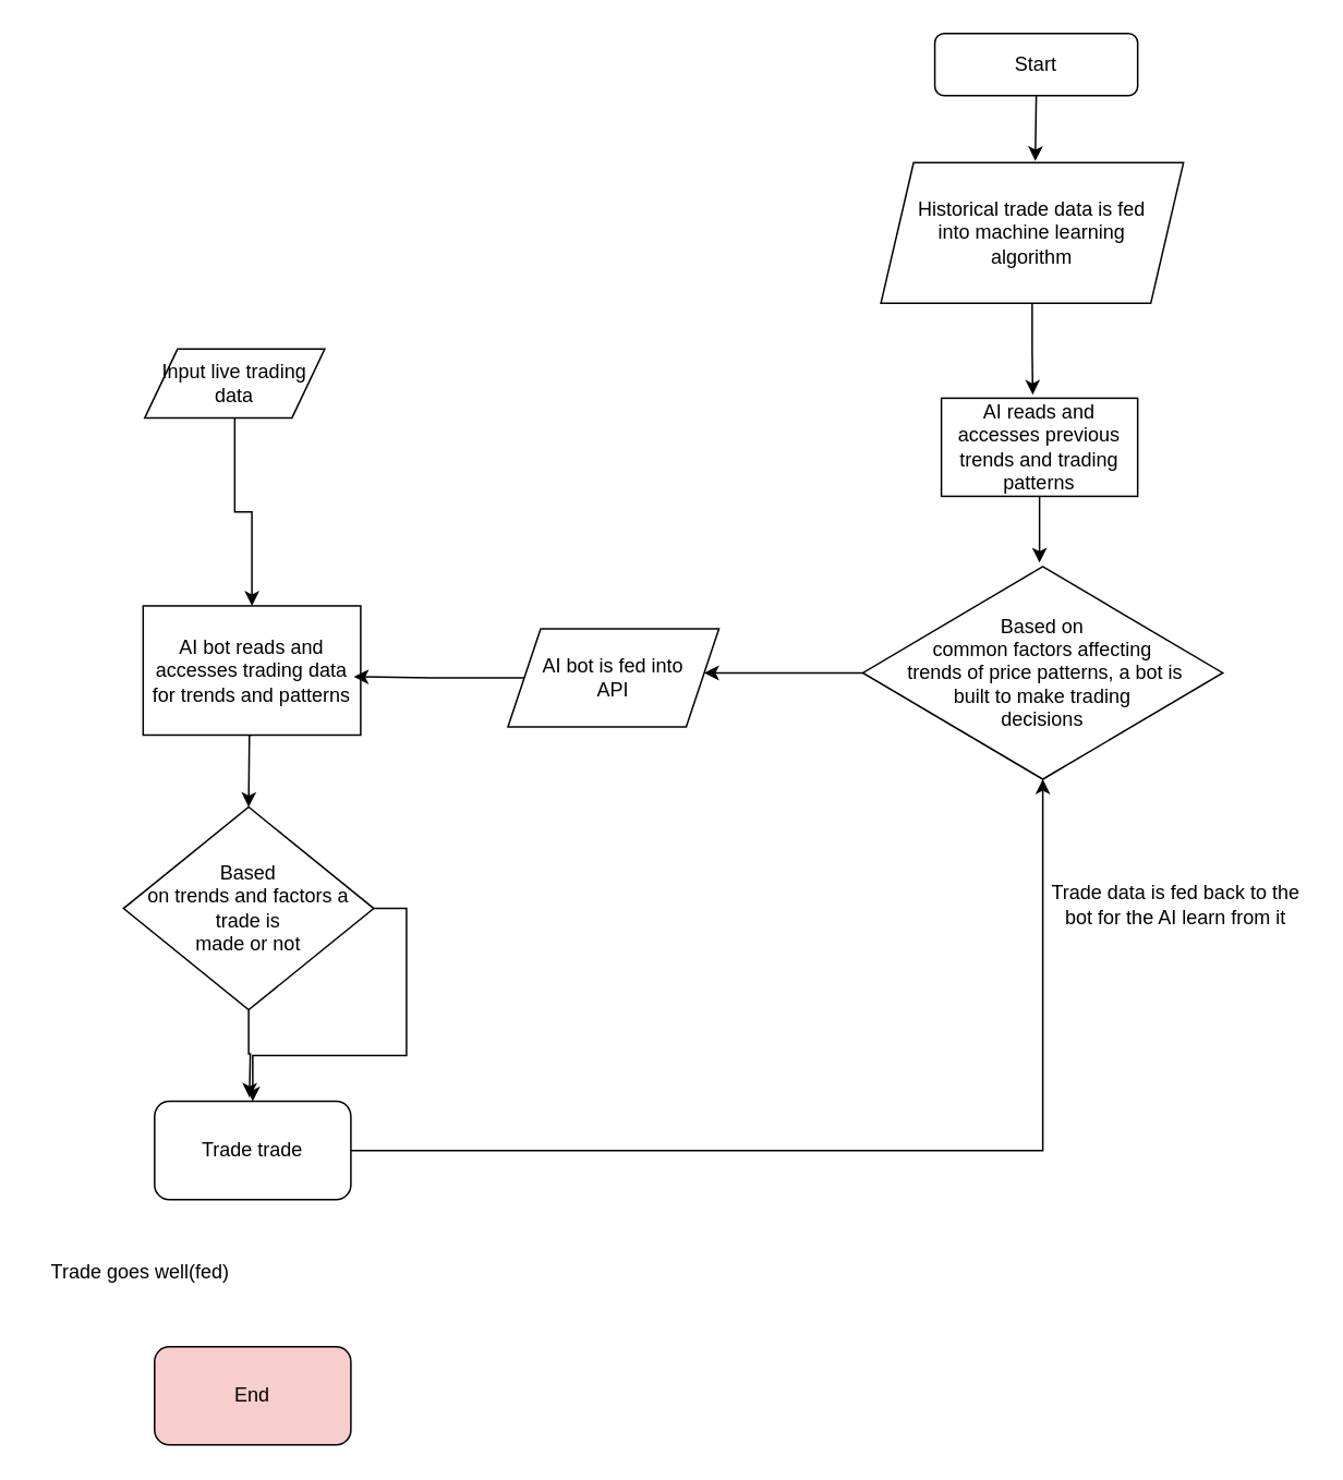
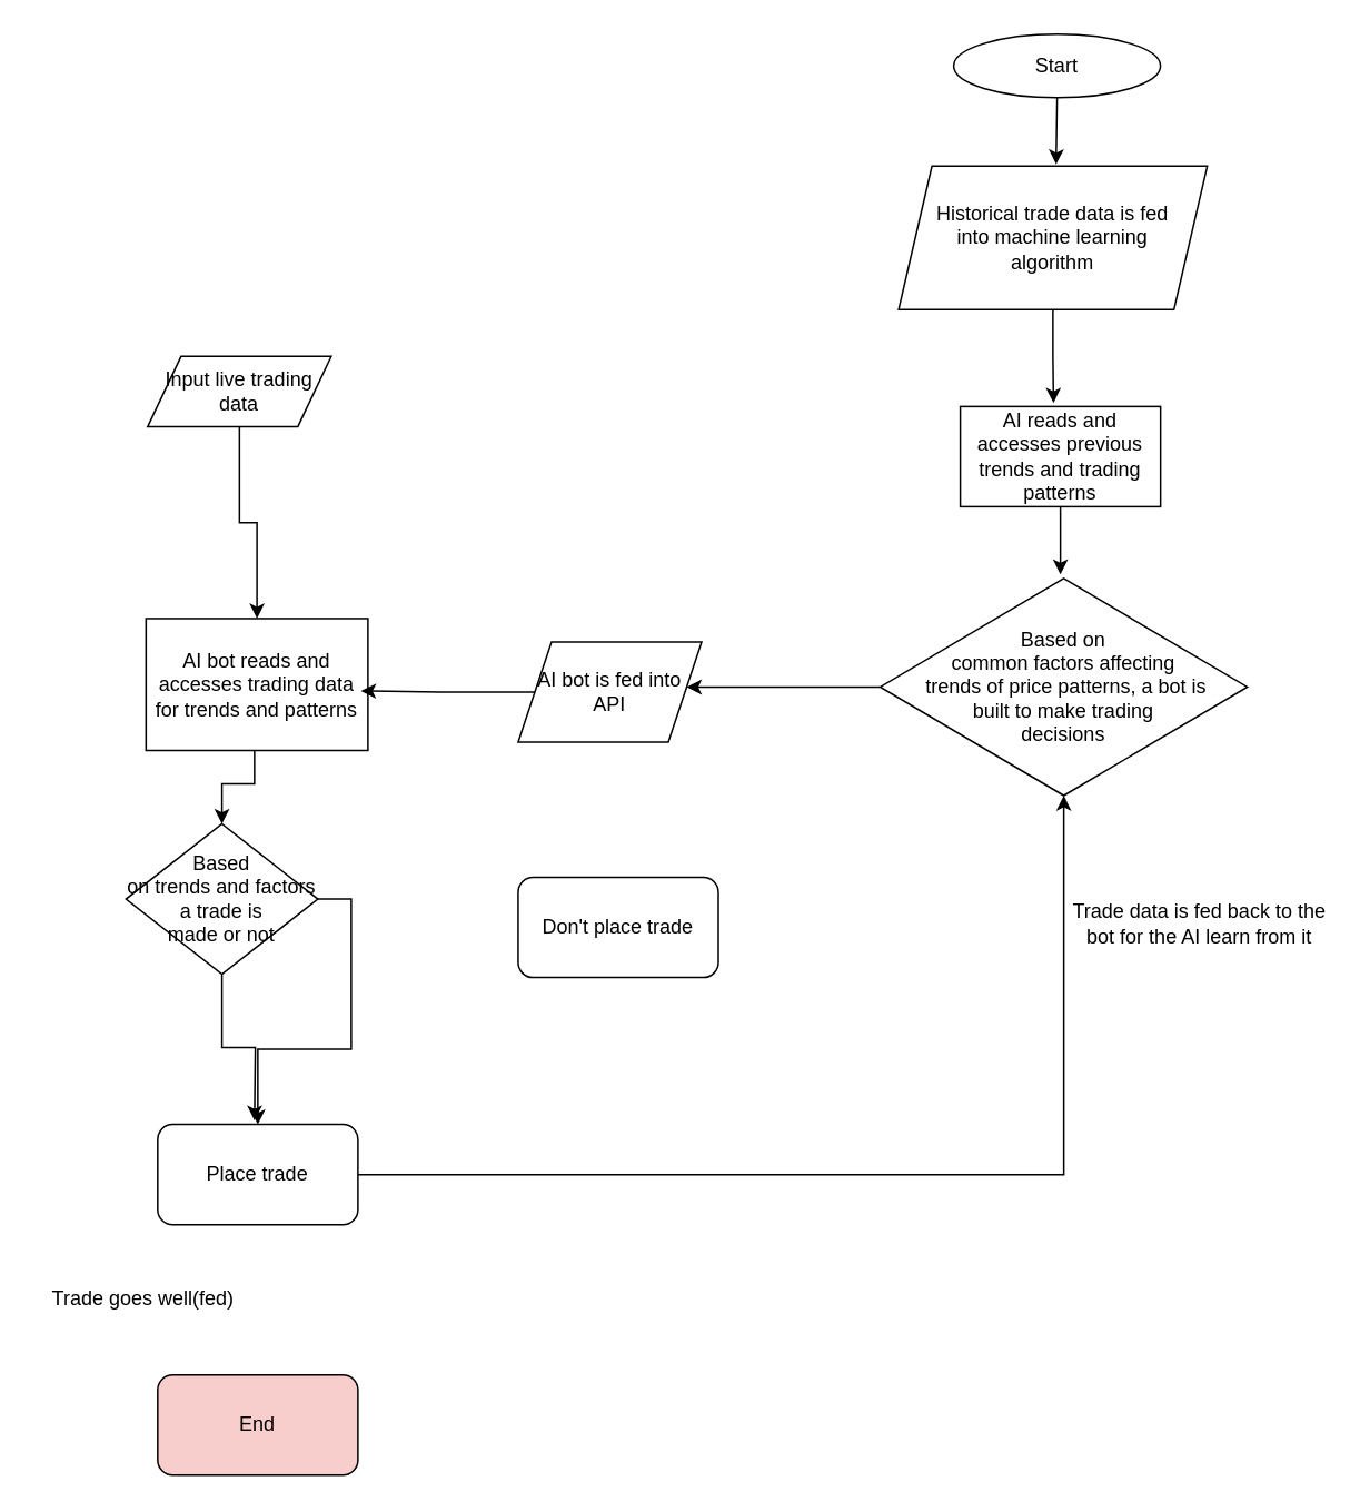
  <mxCell id="0" />
  <mxCell id="1" parent="0" />
  <mxCell id="2" style="edgeStyle=orthogonalEdgeStyle;rounded=0;orthogonalLoop=1;jettySize=auto;html=1;exitX=0.5;exitY=1;exitDx=0;exitDy=0;" edge="1" parent="1" source="3"><mxGeometry relative="1" as="geometry"><mxPoint x="632.385" y="97.923" as="targetPoint" /></mxGeometry></mxCell>
- <mxCell id="3" value="Start" style="rounded=1;whiteSpace=wrap;html=1;" parent="1" vertex="1"><mxGeometry x="571" y="20" width="124" height="38" as="geometry" /></mxCell>
+ <mxCell id="3" value="Start" style="ellipse;whiteSpace=wrap;html=1;" parent="1" vertex="1"><mxGeometry x="571" y="20" width="124" height="38" as="geometry" /></mxCell>
  <mxCell id="4" style="edgeStyle=orthogonalEdgeStyle;rounded=0;orthogonalLoop=1;jettySize=auto;html=1;exitX=0.5;exitY=1;exitDx=0;exitDy=0;entryX=0.5;entryY=0;entryDx=0;entryDy=0;" edge="1" parent="1" source="5" target="13"><mxGeometry relative="1" as="geometry" /></mxCell>
  <mxCell id="5" value="Input live trading&lt;br&gt;data" style="shape=parallelogram;perimeter=parallelogramPerimeter;whiteSpace=wrap;html=1;fixedSize=1;" parent="1" vertex="1"><mxGeometry x="88" y="213" width="110" height="42" as="geometry" /></mxCell>
  <mxCell id="6" style="edgeStyle=orthogonalEdgeStyle;rounded=0;orthogonalLoop=1;jettySize=auto;html=1;exitX=0;exitY=0.5;exitDx=0;exitDy=0;" edge="1" parent="1" source="7" target="15"><mxGeometry relative="1" as="geometry"><Array as="points"><mxPoint x="462" y="411" /><mxPoint x="462" y="411" /></Array></mxGeometry></mxCell>
  <mxCell id="7" value="Based on &lt;br&gt;common&amp;nbsp;factors affecting&lt;br&gt;&amp;nbsp;trends of price patterns, a bot is &lt;br&gt;built to make trading&lt;br&gt;decisions" style="rhombus;whiteSpace=wrap;html=1;" parent="1" vertex="1"><mxGeometry x="527" y="346" width="220" height="130" as="geometry" /></mxCell>
  <mxCell id="8" style="edgeStyle=orthogonalEdgeStyle;rounded=0;orthogonalLoop=1;jettySize=auto;html=1;exitX=0.5;exitY=1;exitDx=0;exitDy=0;" edge="1" parent="1" source="9"><mxGeometry relative="1" as="geometry"><mxPoint x="630.846" y="240.829" as="targetPoint" /></mxGeometry></mxCell>
  <mxCell id="9" value="Historical trade data is fed &lt;br&gt;into machine learning &lt;br&gt;algorithm" style="shape=parallelogram;perimeter=parallelogramPerimeter;whiteSpace=wrap;html=1;fixedSize=1;" parent="1" vertex="1"><mxGeometry x="538" y="99" width="185" height="86" as="geometry" /></mxCell>
  <mxCell id="10" style="edgeStyle=orthogonalEdgeStyle;rounded=0;orthogonalLoop=1;jettySize=auto;html=1;exitX=0.5;exitY=1;exitDx=0;exitDy=0;" edge="1" parent="1" source="11"><mxGeometry relative="1" as="geometry"><mxPoint x="635" y="343.556" as="targetPoint" /></mxGeometry></mxCell>
  <mxCell id="11" value="AI reads and accesses previous trends and trading patterns" style="rounded=0;whiteSpace=wrap;html=1;" parent="1" vertex="1"><mxGeometry x="575" y="243" width="120" height="60" as="geometry" /></mxCell>
  <mxCell id="12" style="edgeStyle=orthogonalEdgeStyle;rounded=0;orthogonalLoop=1;jettySize=auto;html=1;exitX=0.5;exitY=1;exitDx=0;exitDy=0;entryX=0.5;entryY=0;entryDx=0;entryDy=0;" edge="1" parent="1" source="13" target="18"><mxGeometry relative="1" as="geometry"><Array as="points"><mxPoint x="152" y="444" /><mxPoint x="152" y="469" /></Array></mxGeometry></mxCell>
  <mxCell id="13" value="AI bot reads and accesses trading data for trends and patterns" style="rounded=0;whiteSpace=wrap;html=1;" parent="1" vertex="1"><mxGeometry x="87" y="370" width="133" height="79" as="geometry" /></mxCell>
  <mxCell id="14" style="edgeStyle=orthogonalEdgeStyle;rounded=0;orthogonalLoop=1;jettySize=auto;html=1;exitX=0;exitY=0.5;exitDx=0;exitDy=0;" edge="1" parent="1" source="15"><mxGeometry relative="1" as="geometry"><mxPoint x="215.803" y="413.308" as="targetPoint" /></mxGeometry></mxCell>
- <mxCell id="15" value="AI bot is fed into&lt;br&gt;API" style="shape=parallelogram;perimeter=parallelogramPerimeter;whiteSpace=wrap;html=1;fixedSize=1;" parent="1" vertex="1"><mxGeometry x="310" y="384" width="129" height="60" as="geometry" /></mxCell>
+ <mxCell id="15" value="AI bot is fed into&lt;br&gt;API" style="shape=parallelogram;perimeter=parallelogramPerimeter;whiteSpace=wrap;html=1;fixedSize=1;" parent="1" vertex="1"><mxGeometry x="310" y="384" width="110" height="60" as="geometry" /></mxCell>
  <mxCell id="16" style="edgeStyle=orthogonalEdgeStyle;rounded=0;orthogonalLoop=1;jettySize=auto;html=1;exitX=0.5;exitY=1;exitDx=0;exitDy=0;" edge="1" parent="1" source="18"><mxGeometry relative="1" as="geometry"><mxPoint x="152" y="670.667" as="targetPoint" /></mxGeometry></mxCell>
  <mxCell id="17" style="edgeStyle=orthogonalEdgeStyle;rounded=0;orthogonalLoop=1;jettySize=auto;html=1;exitX=1;exitY=0.5;exitDx=0;exitDy=0;" edge="1" parent="1" source="18" target="20"><mxGeometry relative="1" as="geometry" /></mxCell>
- <mxCell id="18" value="Based &lt;br&gt;on trends and factors a trade is &lt;br&gt;made or not" style="rhombus;whiteSpace=wrap;html=1;" parent="1" vertex="1"><mxGeometry x="75" y="493" width="153" height="124" as="geometry" /></mxCell>
+ <mxCell id="18" value="Based &lt;br&gt;on trends and factors a trade is &lt;br&gt;made or not" style="rhombus;whiteSpace=wrap;html=1;" parent="1" vertex="1"><mxGeometry x="75" y="493" width="115" height="90" as="geometry" /></mxCell>
  <mxCell id="19" style="edgeStyle=orthogonalEdgeStyle;rounded=0;orthogonalLoop=1;jettySize=auto;html=1;exitX=1;exitY=0.5;exitDx=0;exitDy=0;entryX=0.5;entryY=1;entryDx=0;entryDy=0;" edge="1" parent="1" source="20" target="7"><mxGeometry relative="1" as="geometry"><mxPoint x="639.222" y="703" as="targetPoint" /></mxGeometry></mxCell>
- <mxCell id="20" value="Trade trade" style="rounded=1;whiteSpace=wrap;html=1;" parent="1" vertex="1"><mxGeometry x="94" y="673" width="120" height="60" as="geometry" /></mxCell>
+ <mxCell id="20" value="Place trade" style="rounded=1;whiteSpace=wrap;html=1;" parent="1" vertex="1"><mxGeometry x="94" y="673" width="120" height="60" as="geometry" /></mxCell>
+ <mxCell id="21" value="Don't place trade" style="rounded=1;whiteSpace=wrap;html=1;" parent="1" vertex="1"><mxGeometry x="310" y="525" width="120" height="60" as="geometry" /></mxCell>
  <mxCell id="22" value="End" style="rounded=1;whiteSpace=wrap;html=1;fillColor=#f8cecc;" vertex="1" parent="1"><mxGeometry x="94" y="823" width="120" height="60" as="geometry" /></mxCell>
  <mxCell id="23" value="Trade goes well(fed)" style="text;html=1;resizable=0;autosize=1;align=center;verticalAlign=middle;points=[];fillColor=none;strokeColor=none;rounded=0;" vertex="1" parent="1"><mxGeometry x="20" y="769" width="129" height="18" as="geometry" /></mxCell>
  <mxCell id="24" value="Trade data is fed back to the &lt;br&gt;bot for the AI learn from it" style="text;html=1;resizable=0;autosize=1;align=center;verticalAlign=middle;points=[];fillColor=none;strokeColor=none;rounded=0;" vertex="1" parent="1"><mxGeometry x="637" y="537" width="162" height="32" as="geometry" /></mxCell>
